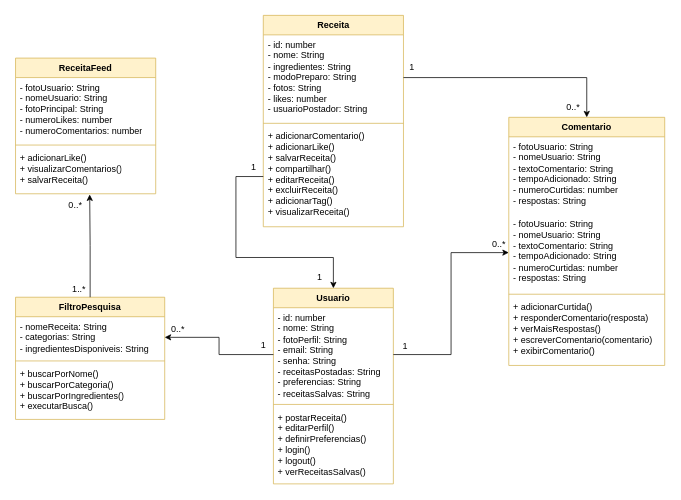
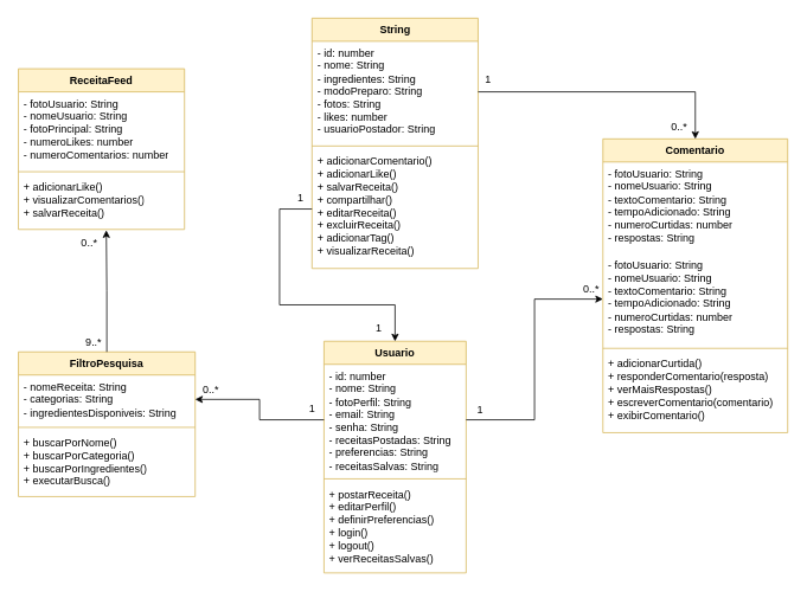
  <mxCell id="0" />
  <mxCell id="1" parent="0" />
  <mxCell id="2" value="Usuario" style="swimlane;fontStyle=1;align=center;verticalAlign=top;childLayout=stackLayout;horizontal=1;startSize=26;horizontalStack=0;resizeParent=1;resizeParentMax=0;resizeLast=0;collapsible=1;marginBottom=0;whiteSpace=wrap;html=1;fillColor=#fff2cc;strokeColor=#d6b656;" vertex="1" parent="1"><mxGeometry x="364" y="384" width="160" height="261" as="geometry" /></mxCell>
  <mxCell id="3" value="- id: number&lt;div&gt;- nome: String&lt;/div&gt;&lt;div&gt;- fotoPerfil: String&lt;/div&gt;&lt;div&gt;- email: String&lt;/div&gt;&lt;div&gt;- senha: String&lt;/div&gt;&lt;div&gt;- receitasPostadas: String&lt;/div&gt;&lt;div&gt;- preferencias: String&lt;/div&gt;&lt;div&gt;- receitasSalvas: String&lt;/div&gt;" style="text;strokeColor=none;fillColor=none;align=left;verticalAlign=top;spacingLeft=4;spacingRight=4;overflow=hidden;rotatable=0;points=[[0,0.5],[1,0.5]];portConstraint=eastwest;whiteSpace=wrap;html=1;" vertex="1" parent="2"><mxGeometry y="26" width="160" height="125" as="geometry" /></mxCell>
  <mxCell id="4" value="" style="line;strokeWidth=1;fillColor=none;align=left;verticalAlign=middle;spacingTop=-1;spacingLeft=3;spacingRight=3;rotatable=0;labelPosition=right;points=[];portConstraint=eastwest;strokeColor=inherit;" vertex="1" parent="2"><mxGeometry y="151" width="160" height="8" as="geometry" /></mxCell>
  <mxCell id="5" value="+ postarReceita()&lt;div&gt;+ editarPerfil()&lt;/div&gt;&lt;div&gt;+ definirPreferencias()&lt;/div&gt;&lt;div&gt;+ login()&lt;/div&gt;&lt;div&gt;+ logout()&lt;/div&gt;&lt;div&gt;+ verReceitasSalvas()&lt;/div&gt;" style="text;strokeColor=none;fillColor=none;align=left;verticalAlign=top;spacingLeft=4;spacingRight=4;overflow=hidden;rotatable=0;points=[[0,0.5],[1,0.5]];portConstraint=eastwest;whiteSpace=wrap;html=1;" vertex="1" parent="2"><mxGeometry y="159" width="160" height="102" as="geometry" /></mxCell>
  <mxCell id="6" value="FiltroPesquisa" style="swimlane;fontStyle=1;align=center;verticalAlign=top;childLayout=stackLayout;horizontal=1;startSize=26;horizontalStack=0;resizeParent=1;resizeParentMax=0;resizeLast=0;collapsible=1;marginBottom=0;whiteSpace=wrap;html=1;fillColor=#fff2cc;strokeColor=#d6b656;" vertex="1" parent="1"><mxGeometry x="20" y="396" width="199" height="163" as="geometry"><mxRectangle x="467" y="72" width="111" height="26" as="alternateBounds" /></mxGeometry></mxCell>
  <mxCell id="7" value="- nomeReceita: String&lt;div&gt;- categorias: String&lt;/div&gt;&lt;div&gt;- ingredientesDisponiveis: String&lt;/div&gt;" style="text;strokeColor=none;fillColor=none;align=left;verticalAlign=top;spacingLeft=4;spacingRight=4;overflow=hidden;rotatable=0;points=[[0,0.5],[1,0.5]];portConstraint=eastwest;whiteSpace=wrap;html=1;" vertex="1" parent="6"><mxGeometry y="26" width="199" height="55" as="geometry" /></mxCell>
  <mxCell id="8" value="" style="line;strokeWidth=1;fillColor=none;align=left;verticalAlign=middle;spacingTop=-1;spacingLeft=3;spacingRight=3;rotatable=0;labelPosition=right;points=[];portConstraint=eastwest;strokeColor=inherit;" vertex="1" parent="6"><mxGeometry y="81" width="199" height="8" as="geometry" /></mxCell>
  <mxCell id="9" value="+ buscarPorNome()&lt;div&gt;+ buscarPorCategoria()&lt;/div&gt;&lt;div&gt;+ buscarPorIngredientes()&lt;/div&gt;&lt;div&gt;+ executarBusca()&lt;/div&gt;" style="text;strokeColor=none;fillColor=none;align=left;verticalAlign=top;spacingLeft=4;spacingRight=4;overflow=hidden;rotatable=0;points=[[0,0.5],[1,0.5]];portConstraint=eastwest;whiteSpace=wrap;html=1;" vertex="1" parent="6"><mxGeometry y="89" width="199" height="74" as="geometry" /></mxCell>
  <mxCell id="10" value="ReceitaFeed" style="swimlane;fontStyle=1;align=center;verticalAlign=top;childLayout=stackLayout;horizontal=1;startSize=26;horizontalStack=0;resizeParent=1;resizeParentMax=0;resizeLast=0;collapsible=1;marginBottom=0;whiteSpace=wrap;html=1;fillColor=#fff2cc;strokeColor=#d6b656;" vertex="1" parent="1"><mxGeometry x="20" y="77" width="187" height="181" as="geometry" /></mxCell>
  <mxCell id="11" value="- fotoUsuario: String&lt;div&gt;- nomeUsuario: String&lt;/div&gt;&lt;div&gt;- fotoPrincipal: String&lt;/div&gt;&lt;div&gt;- numeroLikes: number&lt;/div&gt;&lt;div&gt;- numeroComentarios: number&lt;/div&gt;" style="text;strokeColor=none;fillColor=none;align=left;verticalAlign=top;spacingLeft=4;spacingRight=4;overflow=hidden;rotatable=0;points=[[0,0.5],[1,0.5]];portConstraint=eastwest;whiteSpace=wrap;html=1;" vertex="1" parent="10"><mxGeometry y="26" width="187" height="86" as="geometry" /></mxCell>
  <mxCell id="12" value="" style="line;strokeWidth=1;fillColor=none;align=left;verticalAlign=middle;spacingTop=-1;spacingLeft=3;spacingRight=3;rotatable=0;labelPosition=right;points=[];portConstraint=eastwest;strokeColor=inherit;" vertex="1" parent="10"><mxGeometry y="112" width="187" height="8" as="geometry" /></mxCell>
  <mxCell id="13" value="+ adicionarLike()&lt;div&gt;+ visualizarComentarios()&lt;/div&gt;&lt;div&gt;+ salvarReceita()&lt;/div&gt;" style="text;strokeColor=none;fillColor=none;align=left;verticalAlign=top;spacingLeft=4;spacingRight=4;overflow=hidden;rotatable=0;points=[[0,0.5],[1,0.5]];portConstraint=eastwest;whiteSpace=wrap;html=1;" vertex="1" parent="10"><mxGeometry y="120" width="187" height="61" as="geometry" /></mxCell>
  <mxCell id="14" value="Comentario" style="swimlane;fontStyle=1;align=center;verticalAlign=top;childLayout=stackLayout;horizontal=1;startSize=26;horizontalStack=0;resizeParent=1;resizeParentMax=0;resizeLast=0;collapsible=1;marginBottom=0;whiteSpace=wrap;html=1;fillColor=#fff2cc;strokeColor=#d6b656;" vertex="1" parent="1"><mxGeometry x="678" y="156" width="208" height="331" as="geometry" /></mxCell>
  <mxCell id="15" value="- fotoUsuario: String&lt;div&gt;- nomeUsuario: String&lt;/div&gt;&lt;div&gt;- textoComentario: String&lt;/div&gt;&lt;div&gt;- tempoAdicionado: String&lt;/div&gt;&lt;div&gt;- numeroCurtidas: number&lt;/div&gt;&lt;div&gt;- respostas: String&lt;/div&gt;" style="text;strokeColor=none;fillColor=none;align=left;verticalAlign=top;spacingLeft=4;spacingRight=4;overflow=hidden;rotatable=0;points=[[0,0.5],[1,0.5]];portConstraint=eastwest;whiteSpace=wrap;html=1;" vertex="1" parent="14"><mxGeometry y="26" width="208" height="103" as="geometry" /></mxCell>
  <mxCell id="16" value="- fotoUsuario: String&lt;div&gt;- nomeUsuario: String&lt;/div&gt;&lt;div&gt;- textoComentario: String&lt;/div&gt;&lt;div&gt;- tempoAdicionado: String&lt;/div&gt;&lt;div&gt;- numeroCurtidas: number&lt;/div&gt;&lt;div&gt;- respostas: String&lt;/div&gt;" style="text;strokeColor=none;fillColor=none;align=left;verticalAlign=top;spacingLeft=4;spacingRight=4;overflow=hidden;rotatable=0;points=[[0,0.5],[1,0.5]];portConstraint=eastwest;whiteSpace=wrap;html=1;" vertex="1" parent="14"><mxGeometry y="129" width="208" height="103" as="geometry" /></mxCell>
  <mxCell id="17" value="" style="line;strokeWidth=1;fillColor=none;align=left;verticalAlign=middle;spacingTop=-1;spacingLeft=3;spacingRight=3;rotatable=0;labelPosition=right;points=[];portConstraint=eastwest;strokeColor=inherit;" vertex="1" parent="14"><mxGeometry y="232" width="208" height="8" as="geometry" /></mxCell>
  <mxCell id="18" value="+ adicionarCurtida()&lt;div&gt;+ responderComentario(resposta)&lt;/div&gt;&lt;div&gt;+ verMaisRespostas()&lt;/div&gt;&lt;div&gt;+ escreverComentario(comentario)&lt;/div&gt;&lt;div&gt;+ exibirComentario()&lt;/div&gt;" style="text;strokeColor=none;fillColor=none;align=left;verticalAlign=top;spacingLeft=4;spacingRight=4;overflow=hidden;rotatable=0;points=[[0,0.5],[1,0.5]];portConstraint=eastwest;whiteSpace=wrap;html=1;" vertex="1" parent="14"><mxGeometry y="240" width="208" height="91" as="geometry" /></mxCell>
- <mxCell id="19" value="Receita" style="swimlane;fontStyle=1;align=center;verticalAlign=top;childLayout=stackLayout;horizontal=1;startSize=26;horizontalStack=0;resizeParent=1;resizeParentMax=0;resizeLast=0;collapsible=1;marginBottom=0;whiteSpace=wrap;html=1;fillColor=#fff2cc;strokeColor=#d6b656;" vertex="1" parent="1"><mxGeometry x="350.5" y="20" width="187" height="282" as="geometry" /></mxCell>
+ <mxCell id="19" value="String" style="swimlane;fontStyle=1;align=center;verticalAlign=top;childLayout=stackLayout;horizontal=1;startSize=26;horizontalStack=0;resizeParent=1;resizeParentMax=0;resizeLast=0;collapsible=1;marginBottom=0;whiteSpace=wrap;html=1;fillColor=#fff2cc;strokeColor=#d6b656;" vertex="1" parent="1"><mxGeometry x="350.5" y="20" width="187" height="282" as="geometry" /></mxCell>
  <mxCell id="20" value="- id: number&lt;div&gt;- nome: String&lt;/div&gt;&lt;div&gt;- ingredientes: String&lt;/div&gt;&lt;div&gt;- modoPreparo: String&lt;/div&gt;&lt;div&gt;- fotos: String&lt;/div&gt;&lt;div&gt;- likes: number&lt;/div&gt;&lt;div&gt;- usuarioPostador: String&lt;/div&gt;" style="text;strokeColor=none;fillColor=none;align=left;verticalAlign=top;spacingLeft=4;spacingRight=4;overflow=hidden;rotatable=0;points=[[0,0.5],[1,0.5]];portConstraint=eastwest;whiteSpace=wrap;html=1;" vertex="1" parent="19"><mxGeometry y="26" width="187" height="114" as="geometry" /></mxCell>
  <mxCell id="21" value="" style="line;strokeWidth=1;fillColor=none;align=left;verticalAlign=middle;spacingTop=-1;spacingLeft=3;spacingRight=3;rotatable=0;labelPosition=right;points=[];portConstraint=eastwest;strokeColor=inherit;" vertex="1" parent="19"><mxGeometry y="140" width="187" height="8" as="geometry" /></mxCell>
  <mxCell id="22" value="+ adicionarComentario()&lt;div&gt;+ adicionarLike()&lt;/div&gt;&lt;div&gt;+ salvarReceita()&lt;/div&gt;&lt;div&gt;+ compartilhar()&lt;/div&gt;&lt;div&gt;+ editarReceita()&lt;/div&gt;&lt;div&gt;+ excluirReceita()&lt;/div&gt;&lt;div&gt;+ adicionarTag()&lt;/div&gt;&lt;div&gt;+ visualizarReceita()&lt;/div&gt;" style="text;strokeColor=none;fillColor=none;align=left;verticalAlign=top;spacingLeft=4;spacingRight=4;overflow=hidden;rotatable=0;points=[[0,0.5],[1,0.5]];portConstraint=eastwest;whiteSpace=wrap;html=1;" vertex="1" parent="19"><mxGeometry y="148" width="187" height="134" as="geometry" /></mxCell>
  <mxCell id="23" style="edgeStyle=orthogonalEdgeStyle;rounded=0;orthogonalLoop=1;jettySize=auto;html=1;exitX=0;exitY=0.5;exitDx=0;exitDy=0;entryX=0.5;entryY=0;entryDx=0;entryDy=0;" edge="1" parent="1" source="22" target="2"><mxGeometry relative="1" as="geometry"><Array as="points"><mxPoint x="314" y="235" /><mxPoint x="314" y="343" /><mxPoint x="444" y="343" /></Array></mxGeometry></mxCell>
  <mxCell id="24" style="edgeStyle=orthogonalEdgeStyle;rounded=0;orthogonalLoop=1;jettySize=auto;html=1;exitX=1;exitY=0.5;exitDx=0;exitDy=0;entryX=0.5;entryY=0;entryDx=0;entryDy=0;" edge="1" parent="1" source="20" target="14"><mxGeometry relative="1" as="geometry" /></mxCell>
  <mxCell id="25" style="edgeStyle=orthogonalEdgeStyle;rounded=0;orthogonalLoop=1;jettySize=auto;html=1;exitX=1;exitY=0.5;exitDx=0;exitDy=0;" edge="1" parent="1" source="3" target="16"><mxGeometry relative="1" as="geometry" /></mxCell>
  <mxCell id="26" style="edgeStyle=orthogonalEdgeStyle;rounded=0;orthogonalLoop=1;jettySize=auto;html=1;exitX=0.5;exitY=0;exitDx=0;exitDy=0;entryX=0.529;entryY=1.016;entryDx=0;entryDy=0;entryPerimeter=0;" edge="1" parent="1" source="6" target="13"><mxGeometry relative="1" as="geometry" /></mxCell>
  <mxCell id="27" value="1" style="text;html=1;align=center;verticalAlign=middle;whiteSpace=wrap;rounded=0;" vertex="1" parent="1"><mxGeometry x="510" y="447" width="60" height="30" as="geometry" /></mxCell>
  <mxCell id="28" value="0..*" style="text;html=1;align=center;verticalAlign=middle;whiteSpace=wrap;rounded=0;" vertex="1" parent="1"><mxGeometry x="635" y="310" width="60" height="30" as="geometry" /></mxCell>
  <mxCell id="29" value="1" style="text;html=1;align=center;verticalAlign=middle;whiteSpace=wrap;rounded=0;" vertex="1" parent="1"><mxGeometry x="308" y="208" width="60" height="30" as="geometry" /></mxCell>
  <mxCell id="30" value="1" style="text;html=1;align=center;verticalAlign=middle;whiteSpace=wrap;rounded=0;" vertex="1" parent="1"><mxGeometry x="396" y="354" width="60" height="30" as="geometry" /></mxCell>
  <mxCell id="31" value="1" style="text;html=1;align=center;verticalAlign=middle;whiteSpace=wrap;rounded=0;" vertex="1" parent="1"><mxGeometry x="519" y="74" width="60" height="30" as="geometry" /></mxCell>
  <mxCell id="32" value="0..*" style="text;html=1;align=center;verticalAlign=middle;whiteSpace=wrap;rounded=0;" vertex="1" parent="1"><mxGeometry x="734" y="128" width="60" height="30" as="geometry" /></mxCell>
- <mxCell id="33" value="1..*" style="text;html=1;align=center;verticalAlign=middle;whiteSpace=wrap;rounded=0;" vertex="1" parent="1"><mxGeometry x="75" y="370" width="60" height="30" as="geometry" /></mxCell>
+ <mxCell id="33" value="9..*" style="text;html=1;align=center;verticalAlign=middle;whiteSpace=wrap;rounded=0;" vertex="1" parent="1"><mxGeometry x="75" y="370" width="60" height="30" as="geometry" /></mxCell>
  <mxCell id="34" value="0..*" style="text;html=1;align=center;verticalAlign=middle;whiteSpace=wrap;rounded=0;" vertex="1" parent="1"><mxGeometry x="70" y="258" width="60" height="30" as="geometry" /></mxCell>
  <mxCell id="35" style="edgeStyle=orthogonalEdgeStyle;rounded=0;orthogonalLoop=1;jettySize=auto;html=1;" edge="1" parent="1" source="3" target="7"><mxGeometry relative="1" as="geometry" /></mxCell>
  <mxCell id="36" value="1" style="text;html=1;align=center;verticalAlign=middle;whiteSpace=wrap;rounded=0;" vertex="1" parent="1"><mxGeometry x="321" y="445" width="60" height="30" as="geometry" /></mxCell>
  <mxCell id="37" value="0..*" style="text;html=1;align=center;verticalAlign=middle;whiteSpace=wrap;rounded=0;" vertex="1" parent="1"><mxGeometry x="207" y="424" width="60" height="30" as="geometry" /></mxCell>
